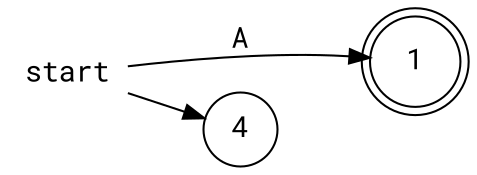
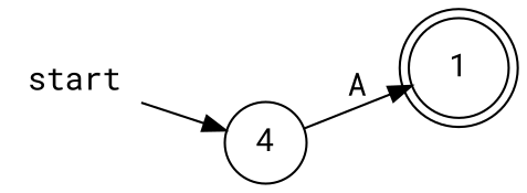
  digraph {
    fontname="Roboto Mono"
    rankdir=LR
    node [fontname="Roboto Mono"]
    edge [fontname="Roboto Mono"]
    1 [shape=doublecircle]
    start [shape=plaintext]
    n3 [label=4 shape=circle]
    start -> n3
-   start -> 1 [label=A]
+   n3 -> 1 [label=A]
  }
